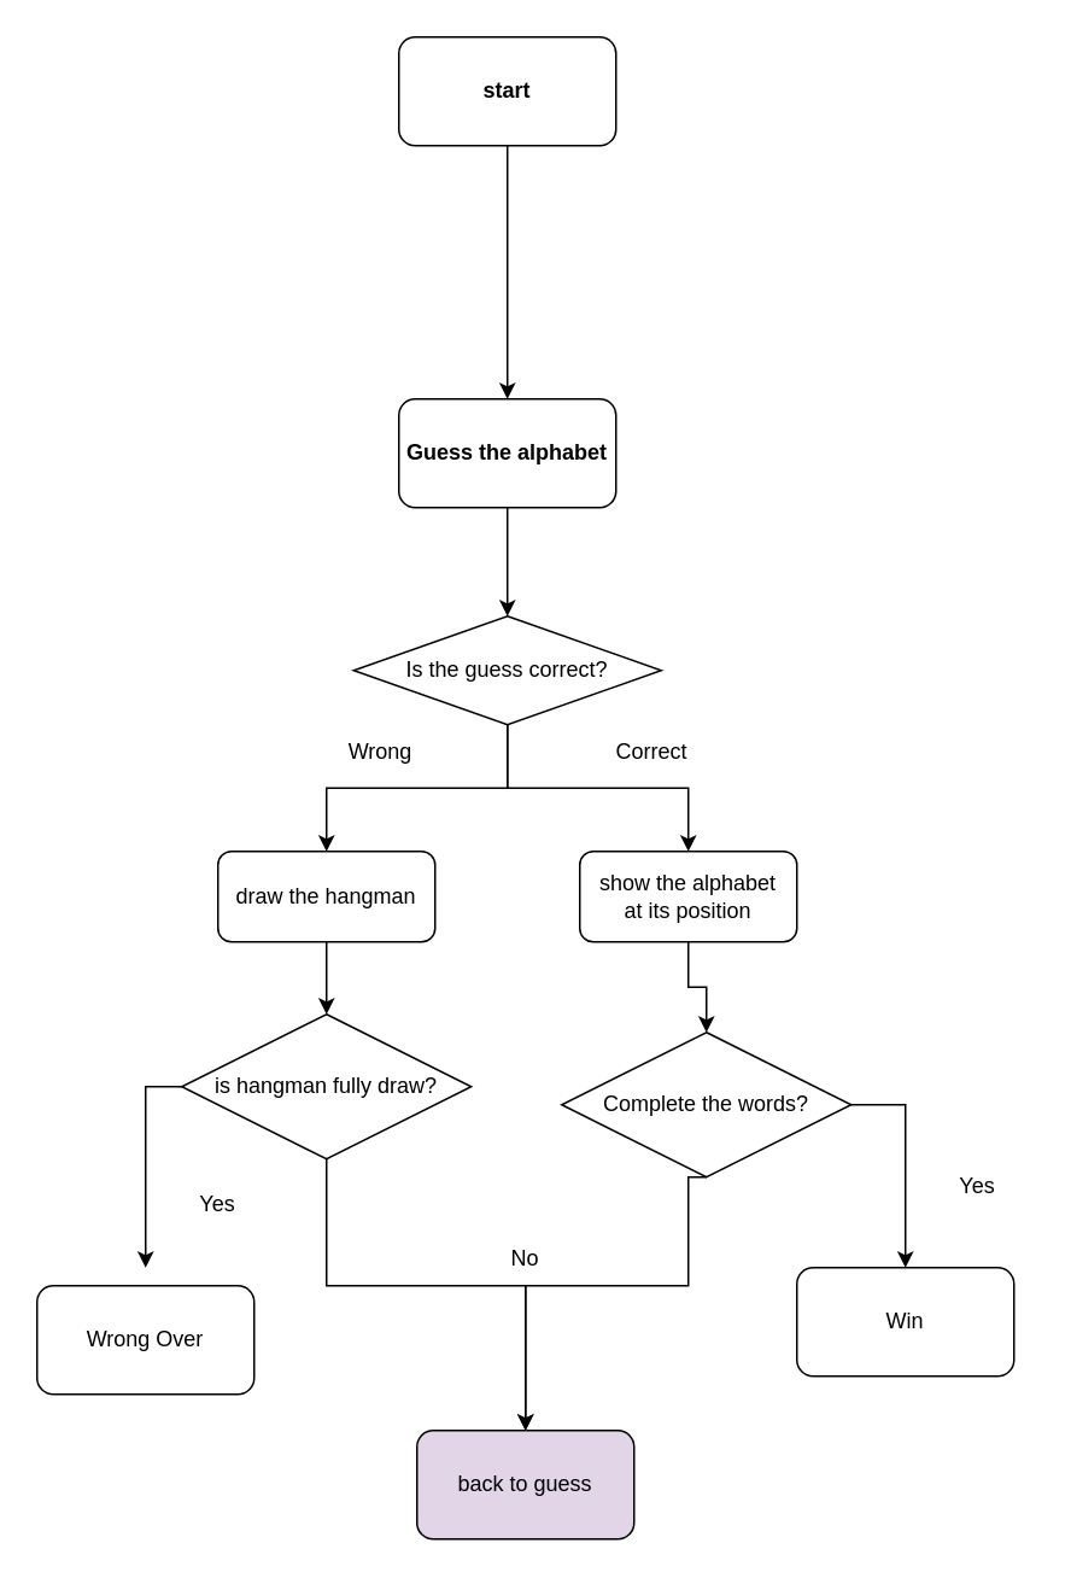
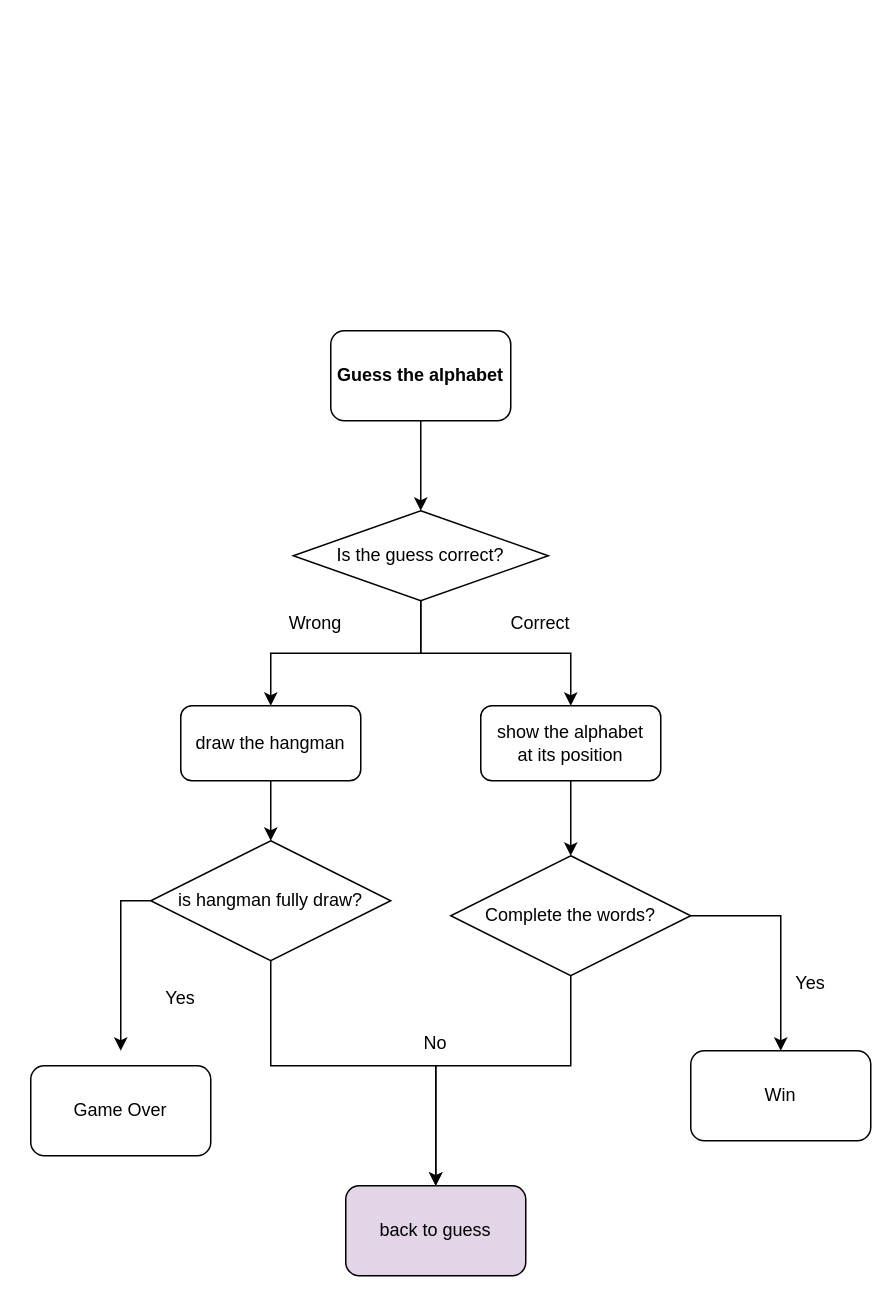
  <mxCell id="0" />
  <mxCell id="1" parent="0" />
- <mxCell id="2" style="edgeStyle=orthogonalEdgeStyle;rounded=0;orthogonalLoop=1;jettySize=auto;html=1;" parent="1" source="3" target="8" edge="1"><mxGeometry relative="1" as="geometry" /></mxCell>
- <mxCell id="3" value="&lt;b&gt;start&lt;/b&gt;" style="rounded=1;whiteSpace=wrap;html=1;" parent="1" vertex="1"><mxGeometry x="220" y="20" width="120" height="60" as="geometry" /></mxCell>
  <mxCell id="4" style="edgeStyle=orthogonalEdgeStyle;rounded=0;orthogonalLoop=1;jettySize=auto;html=1;exitX=0.5;exitY=1;exitDx=0;exitDy=0;" parent="1" source="6" target="10" edge="1"><mxGeometry relative="1" as="geometry" /></mxCell>
  <mxCell id="5" style="edgeStyle=orthogonalEdgeStyle;rounded=0;orthogonalLoop=1;jettySize=auto;html=1;exitX=0.5;exitY=1;exitDx=0;exitDy=0;" parent="1" source="6" target="12" edge="1"><mxGeometry relative="1" as="geometry" /></mxCell>
  <mxCell id="6" value="Is the guess correct?" style="rhombus;whiteSpace=wrap;html=1;" parent="1" vertex="1"><mxGeometry x="195" y="340" width="170" height="60" as="geometry" /></mxCell>
  <mxCell id="7" style="edgeStyle=orthogonalEdgeStyle;rounded=0;orthogonalLoop=1;jettySize=auto;html=1;entryX=0.5;entryY=0;entryDx=0;entryDy=0;" parent="1" source="8" target="6" edge="1"><mxGeometry relative="1" as="geometry" /></mxCell>
  <mxCell id="8" value="&lt;b style=&quot;border-color: var(--border-color);&quot;&gt;Guess the alphabet&lt;/b&gt;" style="rounded=1;whiteSpace=wrap;html=1;" parent="1" vertex="1"><mxGeometry x="220" y="220" width="120" height="60" as="geometry" /></mxCell>
  <mxCell id="9" style="edgeStyle=orthogonalEdgeStyle;rounded=0;orthogonalLoop=1;jettySize=auto;html=1;" parent="1" source="10" target="18" edge="1"><mxGeometry relative="1" as="geometry" /></mxCell>
  <mxCell id="10" value="draw the hangman" style="rounded=1;whiteSpace=wrap;html=1;" parent="1" vertex="1"><mxGeometry x="120" y="470" width="120" height="50" as="geometry" /></mxCell>
  <mxCell id="11" style="edgeStyle=orthogonalEdgeStyle;rounded=0;orthogonalLoop=1;jettySize=auto;html=1;exitX=0.5;exitY=1;exitDx=0;exitDy=0;" parent="1" source="12" target="24" edge="1"><mxGeometry relative="1" as="geometry" /></mxCell>
  <mxCell id="12" value="show the alphabet&lt;br&gt;at its position" style="rounded=1;whiteSpace=wrap;html=1;" parent="1" vertex="1"><mxGeometry x="320" y="470" width="120" height="50" as="geometry" /></mxCell>
  <mxCell id="13" value="Correct" style="text;html=1;strokeColor=none;fillColor=none;align=center;verticalAlign=middle;whiteSpace=wrap;rounded=0;" parent="1" vertex="1"><mxGeometry x="330" y="400" width="60" height="30" as="geometry" /></mxCell>
  <mxCell id="14" value="Wrong" style="text;html=1;strokeColor=none;fillColor=none;align=center;verticalAlign=middle;whiteSpace=wrap;rounded=0;" parent="1" vertex="1"><mxGeometry x="180" y="400" width="60" height="30" as="geometry" /></mxCell>
  <mxCell id="15" value="back to guess" style="rounded=1;whiteSpace=wrap;html=1;fillColor=#e1d5e7;" parent="1" vertex="1"><mxGeometry x="230" y="790" width="120" height="60" as="geometry" /></mxCell>
  <mxCell id="16" style="edgeStyle=orthogonalEdgeStyle;rounded=0;orthogonalLoop=1;jettySize=auto;html=1;exitX=0;exitY=0.5;exitDx=0;exitDy=0;" parent="1" source="18" edge="1"><mxGeometry relative="1" as="geometry"><mxPoint x="80" y="700" as="targetPoint" /></mxGeometry></mxCell>
  <mxCell id="17" style="edgeStyle=orthogonalEdgeStyle;rounded=0;orthogonalLoop=1;jettySize=auto;html=1;exitX=0.5;exitY=1;exitDx=0;exitDy=0;" parent="1" source="18" target="15" edge="1"><mxGeometry relative="1" as="geometry"><Array as="points"><mxPoint x="180" y="710" /><mxPoint x="290" y="710" /></Array></mxGeometry></mxCell>
  <mxCell id="18" value="is hangman fully draw?" style="rhombus;whiteSpace=wrap;html=1;" parent="1" vertex="1"><mxGeometry x="100" y="560" width="160" height="80" as="geometry" /></mxCell>
  <mxCell id="19" value="No" style="text;html=1;strokeColor=none;fillColor=none;align=center;verticalAlign=middle;whiteSpace=wrap;rounded=0;" parent="1" vertex="1"><mxGeometry x="260" y="680" width="60" height="30" as="geometry" /></mxCell>
  <mxCell id="20" value="Yes" style="text;html=1;strokeColor=none;fillColor=none;align=center;verticalAlign=middle;whiteSpace=wrap;rounded=0;" parent="1" vertex="1"><mxGeometry x="90" y="650" width="60" height="30" as="geometry" /></mxCell>
- <mxCell id="21" value="Wrong Over" style="rounded=1;whiteSpace=wrap;html=1;" parent="1" vertex="1"><mxGeometry x="20" y="710" width="120" height="60" as="geometry" /></mxCell>
+ <mxCell id="21" value="Game Over" style="rounded=1;whiteSpace=wrap;html=1;" parent="1" vertex="1"><mxGeometry x="20" y="710" width="120" height="60" as="geometry" /></mxCell>
  <mxCell id="22" style="edgeStyle=orthogonalEdgeStyle;rounded=0;orthogonalLoop=1;jettySize=auto;html=1;exitX=0.5;exitY=1;exitDx=0;exitDy=0;" parent="1" source="24" target="15" edge="1"><mxGeometry relative="1" as="geometry"><Array as="points"><mxPoint x="380" y="710" /><mxPoint x="290" y="710" /></Array></mxGeometry></mxCell>
  <mxCell id="23" style="edgeStyle=orthogonalEdgeStyle;rounded=0;orthogonalLoop=1;jettySize=auto;html=1;exitX=1;exitY=0.5;exitDx=0;exitDy=0;" parent="1" source="24" target="25" edge="1"><mxGeometry relative="1" as="geometry" /></mxCell>
- <mxCell id="24" value="Complete the words?" style="rhombus;whiteSpace=wrap;html=1;" parent="1" vertex="1"><mxGeometry x="310" y="570" width="160" height="80" as="geometry" /></mxCell>
- <mxCell id="25" value="Win" style="rounded=1;whiteSpace=wrap;html=1;" parent="1" vertex="1"><mxGeometry x="440" y="700" width="120" height="60" as="geometry" /></mxCell>
+ <mxCell id="24" value="Complete the words?" style="rhombus;whiteSpace=wrap;html=1;" parent="1" vertex="1"><mxGeometry x="300" y="570" width="160" height="80" as="geometry" /></mxCell>
+ <mxCell id="25" value="Win" style="rounded=1;whiteSpace=wrap;html=1;" parent="1" vertex="1"><mxGeometry x="460" y="700" width="120" height="60" as="geometry" /></mxCell>
  <mxCell id="26" value="Yes" style="text;html=1;strokeColor=none;fillColor=none;align=center;verticalAlign=middle;whiteSpace=wrap;rounded=0;" parent="1" vertex="1"><mxGeometry x="510" y="640" width="60" height="30" as="geometry" /></mxCell>
